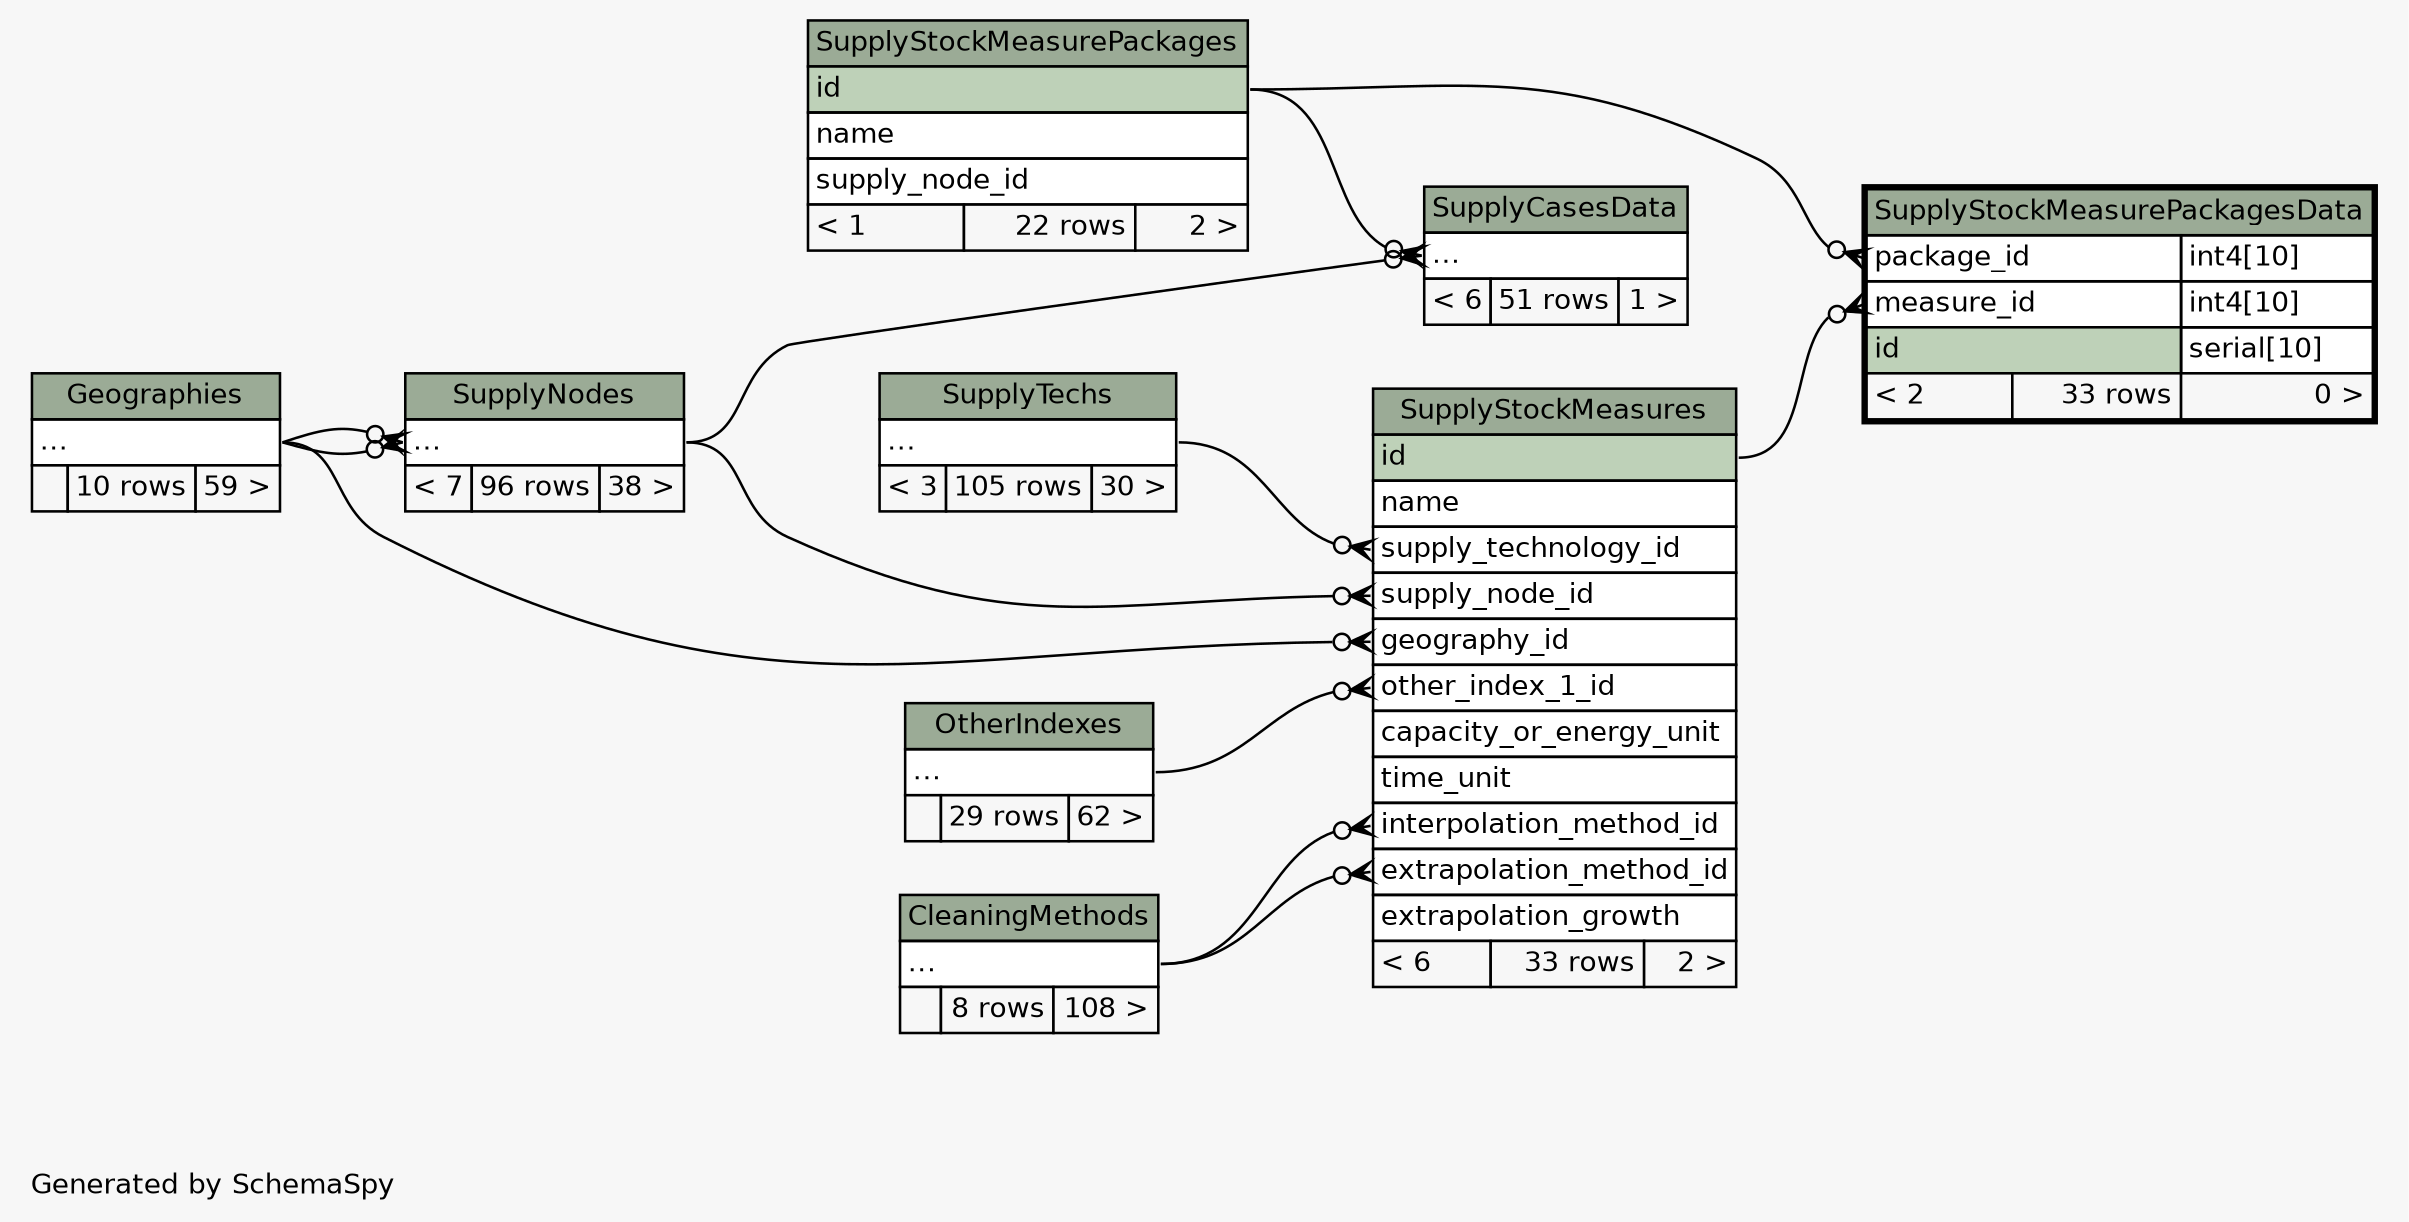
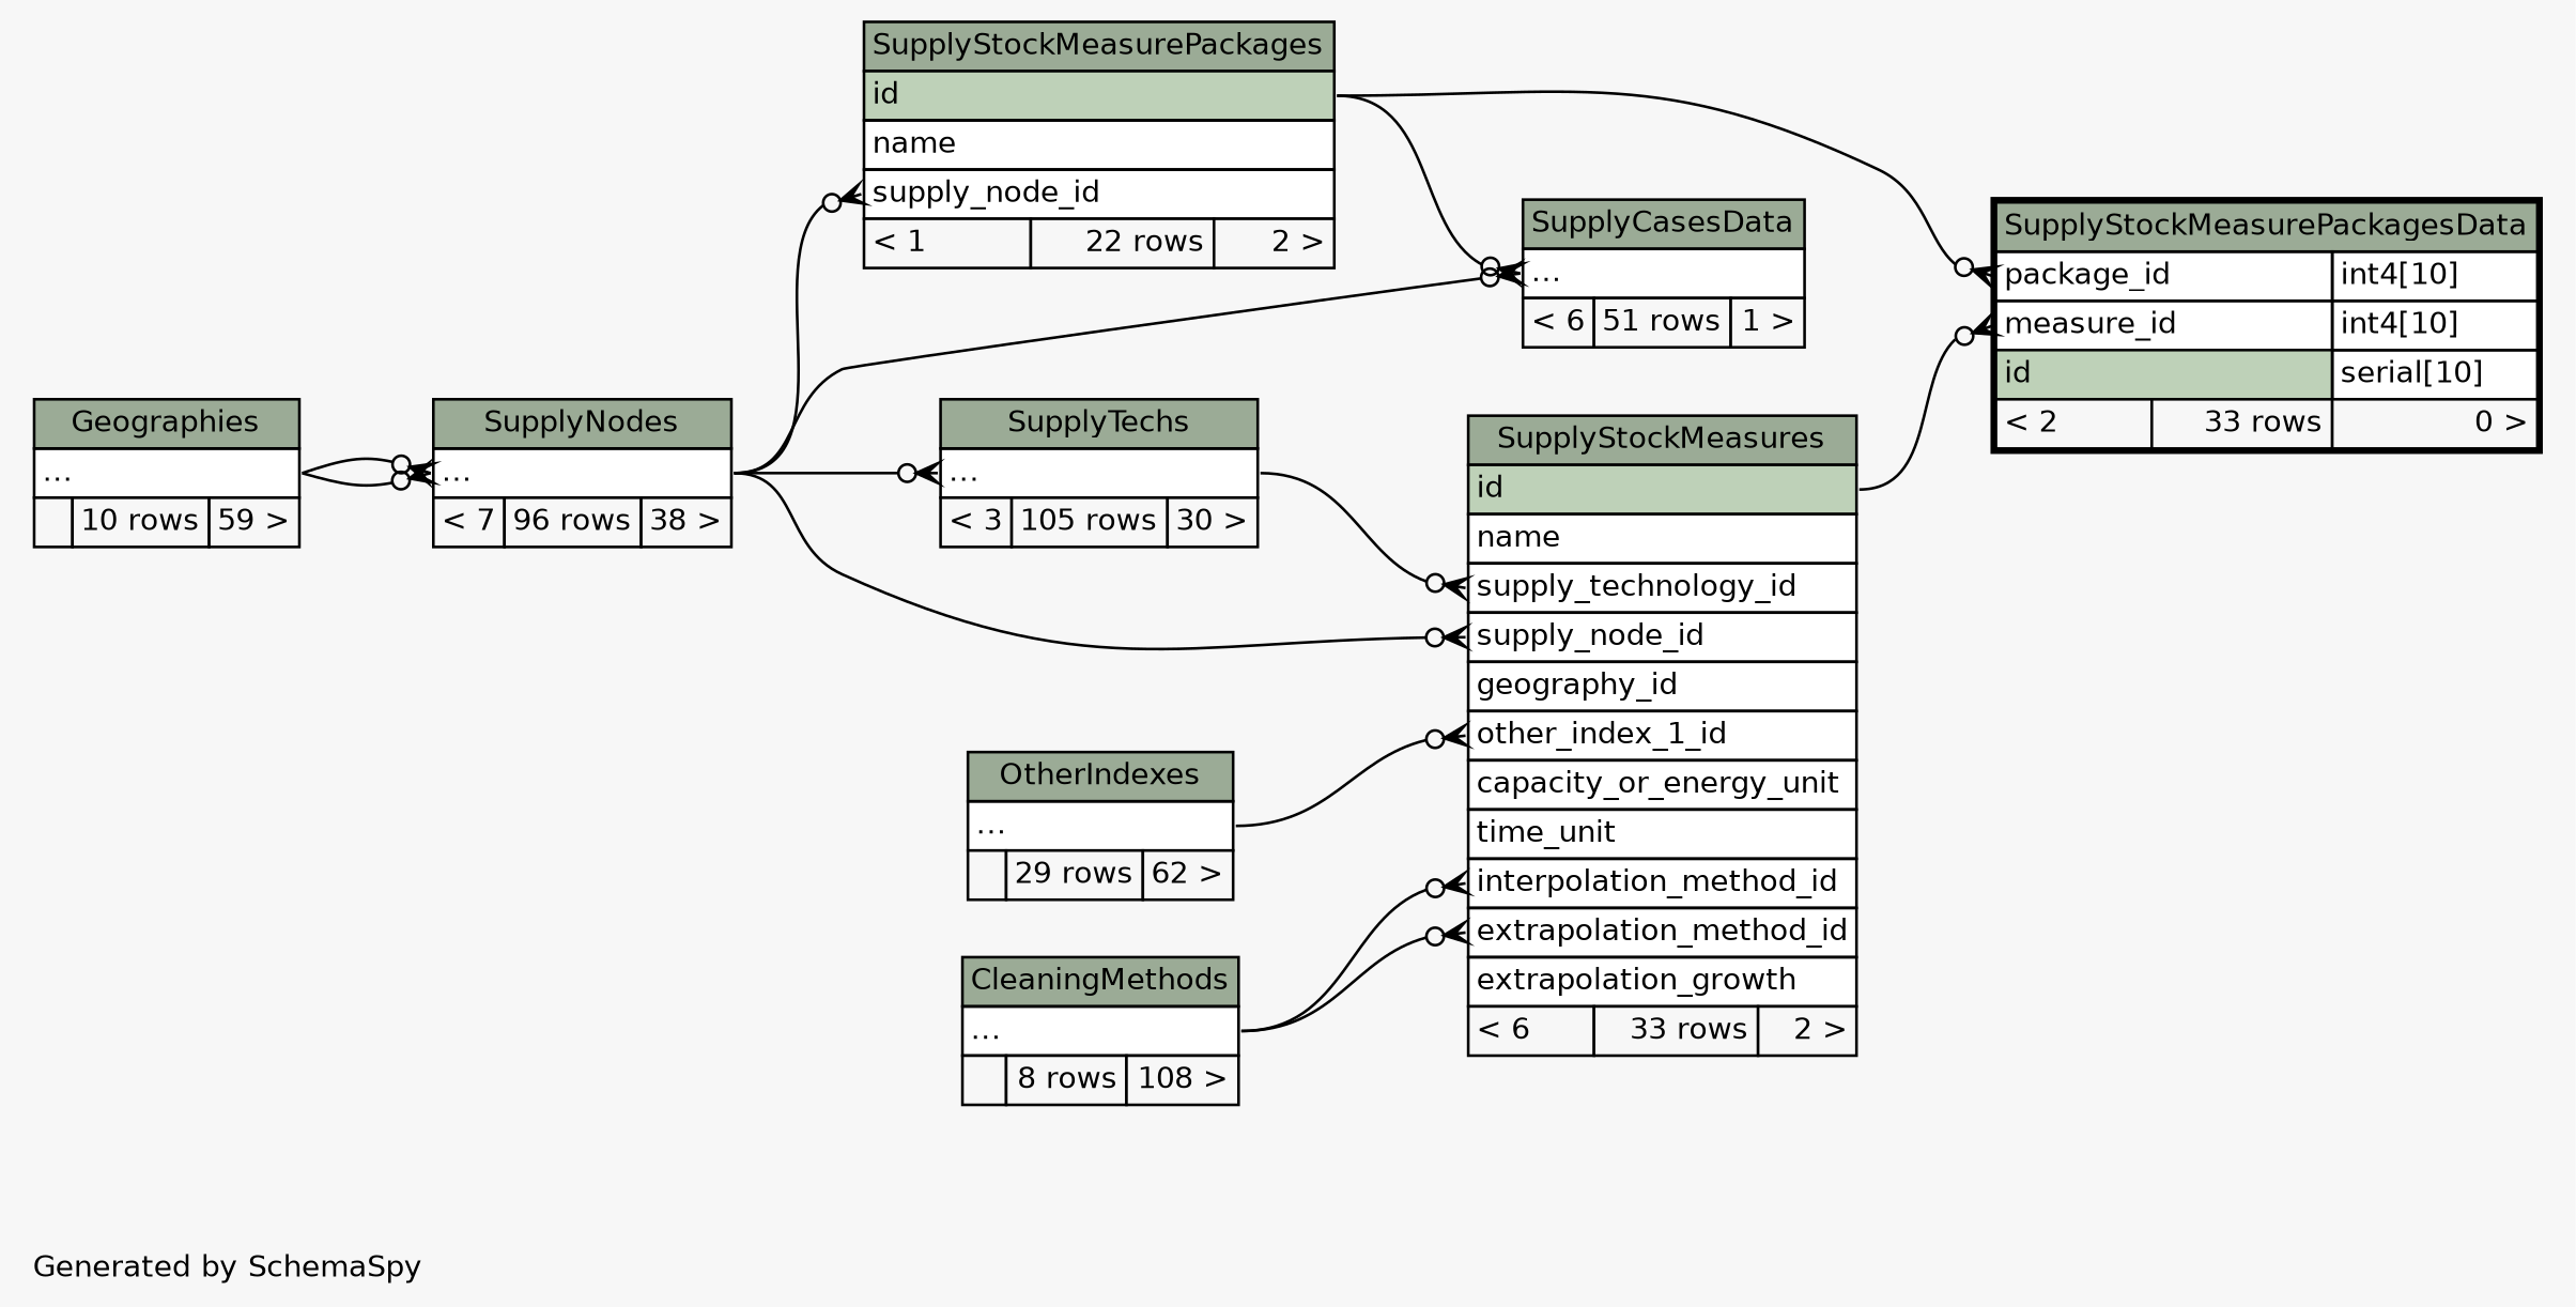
  digraph {
    bgcolor="#f7f7f7"
    fontname=Helvetica
    fontsize=11
    label="\nGenerated by SchemaSpy"
    labeljust=l
    nodesep=0.18
    rankdir=RL
    ranksep=0.46
    node [fontname=Helvetica fontsize=11 shape=plaintext]
    edge [arrowhead=none arrowsize=0.8 arrowtail=crowodot dir=back headport="elipses:e" tailport="elipses:w"]
    n1 [label=<     <TABLE BORDER="0" CELLBORDER="1" CELLSPACING="0" BGCOLOR="#ffffff">       <TR><TD COLSPAN="3" BGCOLOR="#9bab96" ALIGN="CENTER">SupplyCasesData</TD></TR>       <TR><TD PORT="elipses" COLSPAN="3" ALIGN="LEFT">...</TD></TR>       <TR><TD ALIGN="LEFT" BGCOLOR="#f7f7f7">&lt; 6</TD><TD ALIGN="RIGHT" BGCOLOR="#f7f7f7">51 rows</TD><TD ALIGN="RIGHT" BGCOLOR="#f7f7f7">1 &gt;</TD></TR>     </TABLE>>]
    n2 [label=<     <TABLE BORDER="0" CELLBORDER="1" CELLSPACING="0" BGCOLOR="#ffffff">       <TR><TD COLSPAN="3" BGCOLOR="#9bab96" ALIGN="CENTER">SupplyStockMeasurePackages</TD></TR>       <TR><TD PORT="id" COLSPAN="3" BGCOLOR="#bed1b8" ALIGN="LEFT">id</TD></TR>       <TR><TD PORT="name" COLSPAN="3" ALIGN="LEFT">name</TD></TR>       <TR><TD PORT="supply_node_id" COLSPAN="3" ALIGN="LEFT">supply_node_id</TD></TR>       <TR><TD ALIGN="LEFT" BGCOLOR="#f7f7f7">&lt; 1</TD><TD ALIGN="RIGHT" BGCOLOR="#f7f7f7">22 rows</TD><TD ALIGN="RIGHT" BGCOLOR="#f7f7f7">2 &gt;</TD></TR>     </TABLE>>]
    n3 [label=<     <TABLE BORDER="0" CELLBORDER="1" CELLSPACING="0" BGCOLOR="#ffffff">       <TR><TD COLSPAN="3" BGCOLOR="#9bab96" ALIGN="CENTER">SupplyNodes</TD></TR>       <TR><TD PORT="elipses" COLSPAN="3" ALIGN="LEFT">...</TD></TR>       <TR><TD ALIGN="LEFT" BGCOLOR="#f7f7f7">&lt; 7</TD><TD ALIGN="RIGHT" BGCOLOR="#f7f7f7">96 rows</TD><TD ALIGN="RIGHT" BGCOLOR="#f7f7f7">38 &gt;</TD></TR>     </TABLE>>]
    n4 [label=<     <TABLE BORDER="0" CELLBORDER="1" CELLSPACING="0" BGCOLOR="#ffffff">       <TR><TD COLSPAN="3" BGCOLOR="#9bab96" ALIGN="CENTER">Geographies</TD></TR>       <TR><TD PORT="elipses" COLSPAN="3" ALIGN="LEFT">...</TD></TR>       <TR><TD ALIGN="LEFT" BGCOLOR="#f7f7f7">  </TD><TD ALIGN="RIGHT" BGCOLOR="#f7f7f7">10 rows</TD><TD ALIGN="RIGHT" BGCOLOR="#f7f7f7">59 &gt;</TD></TR>     </TABLE>>]
    n5 [label=<     <TABLE BORDER="2" CELLBORDER="1" CELLSPACING="0" BGCOLOR="#ffffff">       <TR><TD COLSPAN="3" BGCOLOR="#9bab96" ALIGN="CENTER">SupplyStockMeasurePackagesData</TD></TR>       <TR><TD PORT="package_id" COLSPAN="2" ALIGN="LEFT">package_id</TD><TD PORT="package_id.type" ALIGN="LEFT">int4[10]</TD></TR>       <TR><TD PORT="measure_id" COLSPAN="2" ALIGN="LEFT">measure_id</TD><TD PORT="measure_id.type" ALIGN="LEFT">int4[10]</TD></TR>       <TR><TD PORT="id" COLSPAN="2" BGCOLOR="#bed1b8" ALIGN="LEFT">id</TD><TD PORT="id.type" ALIGN="LEFT">serial[10]</TD></TR>       <TR><TD ALIGN="LEFT" BGCOLOR="#f7f7f7">&lt; 2</TD><TD ALIGN="RIGHT" BGCOLOR="#f7f7f7">33 rows</TD><TD ALIGN="RIGHT" BGCOLOR="#f7f7f7">0 &gt;</TD></TR>     </TABLE>>]
    n6 [label=<     <TABLE BORDER="0" CELLBORDER="1" CELLSPACING="0" BGCOLOR="#ffffff">       <TR><TD COLSPAN="3" BGCOLOR="#9bab96" ALIGN="CENTER">SupplyStockMeasures</TD></TR>       <TR><TD PORT="id" COLSPAN="3" BGCOLOR="#bed1b8" ALIGN="LEFT">id</TD></TR>       <TR><TD PORT="name" COLSPAN="3" ALIGN="LEFT">name</TD></TR>       <TR><TD PORT="supply_technology_id" COLSPAN="3" ALIGN="LEFT">supply_technology_id</TD></TR>       <TR><TD PORT="supply_node_id" COLSPAN="3" ALIGN="LEFT">supply_node_id</TD></TR>       <TR><TD PORT="geography_id" COLSPAN="3" ALIGN="LEFT">geography_id</TD></TR>       <TR><TD PORT="other_index_1_id" COLSPAN="3" ALIGN="LEFT">other_index_1_id</TD></TR>       <TR><TD PORT="capacity_or_energy_unit" COLSPAN="3" ALIGN="LEFT">capacity_or_energy_unit</TD></TR>       <TR><TD PORT="time_unit" COLSPAN="3" ALIGN="LEFT">time_unit</TD></TR>       <TR><TD PORT="interpolation_method_id" COLSPAN="3" ALIGN="LEFT">interpolation_method_id</TD></TR>       <TR><TD PORT="extrapolation_method_id" COLSPAN="3" ALIGN="LEFT">extrapolation_method_id</TD></TR>       <TR><TD PORT="extrapolation_growth" COLSPAN="3" ALIGN="LEFT">extrapolation_growth</TD></TR>       <TR><TD ALIGN="LEFT" BGCOLOR="#f7f7f7">&lt; 6</TD><TD ALIGN="RIGHT" BGCOLOR="#f7f7f7">33 rows</TD><TD ALIGN="RIGHT" BGCOLOR="#f7f7f7">2 &gt;</TD></TR>     </TABLE>>]
    n7 [label=<     <TABLE BORDER="0" CELLBORDER="1" CELLSPACING="0" BGCOLOR="#ffffff">       <TR><TD COLSPAN="3" BGCOLOR="#9bab96" ALIGN="CENTER">CleaningMethods</TD></TR>       <TR><TD PORT="elipses" COLSPAN="3" ALIGN="LEFT">...</TD></TR>       <TR><TD ALIGN="LEFT" BGCOLOR="#f7f7f7">  </TD><TD ALIGN="RIGHT" BGCOLOR="#f7f7f7">8 rows</TD><TD ALIGN="RIGHT" BGCOLOR="#f7f7f7">108 &gt;</TD></TR>     </TABLE>>]
    n8 [label=<     <TABLE BORDER="0" CELLBORDER="1" CELLSPACING="0" BGCOLOR="#ffffff">       <TR><TD COLSPAN="3" BGCOLOR="#9bab96" ALIGN="CENTER">OtherIndexes</TD></TR>       <TR><TD PORT="elipses" COLSPAN="3" ALIGN="LEFT">...</TD></TR>       <TR><TD ALIGN="LEFT" BGCOLOR="#f7f7f7">  </TD><TD ALIGN="RIGHT" BGCOLOR="#f7f7f7">29 rows</TD><TD ALIGN="RIGHT" BGCOLOR="#f7f7f7">62 &gt;</TD></TR>     </TABLE>>]
    n9 [label=<     <TABLE BORDER="0" CELLBORDER="1" CELLSPACING="0" BGCOLOR="#ffffff">       <TR><TD COLSPAN="3" BGCOLOR="#9bab96" ALIGN="CENTER">SupplyTechs</TD></TR>       <TR><TD PORT="elipses" COLSPAN="3" ALIGN="LEFT">...</TD></TR>       <TR><TD ALIGN="LEFT" BGCOLOR="#f7f7f7">&lt; 3</TD><TD ALIGN="RIGHT" BGCOLOR="#f7f7f7">105 rows</TD><TD ALIGN="RIGHT" BGCOLOR="#f7f7f7">30 &gt;</TD></TR>     </TABLE>>]
    n1 -> n2 [headport="id:e"]
    n1 -> n3
+   n2 -> n3 [tailport="supply_node_id:w"]
    n3 -> n4
    n3 -> n4
    n5 -> n2 [headport="id:e" tailport="package_id:w"]
    n5 -> n6 [headport="id:e" tailport="measure_id:w"]
    n6 -> n3 [tailport="supply_node_id:w"]
-   n6 -> n4 [tailport="geography_id:w"]
    n6 -> n7 [tailport="extrapolation_method_id:w"]
    n6 -> n7 [tailport="interpolation_method_id:w"]
    n6 -> n8 [tailport="other_index_1_id:w"]
    n6 -> n9 [tailport="supply_technology_id:w"]
+   n9 -> n3
  }
